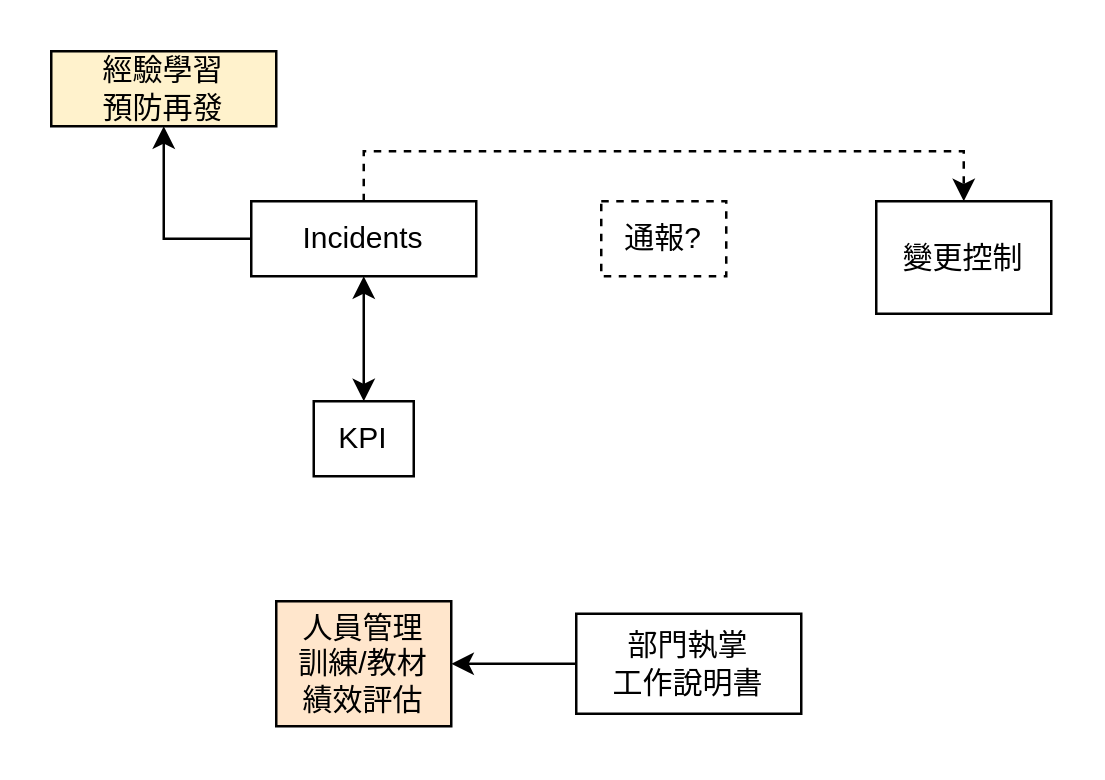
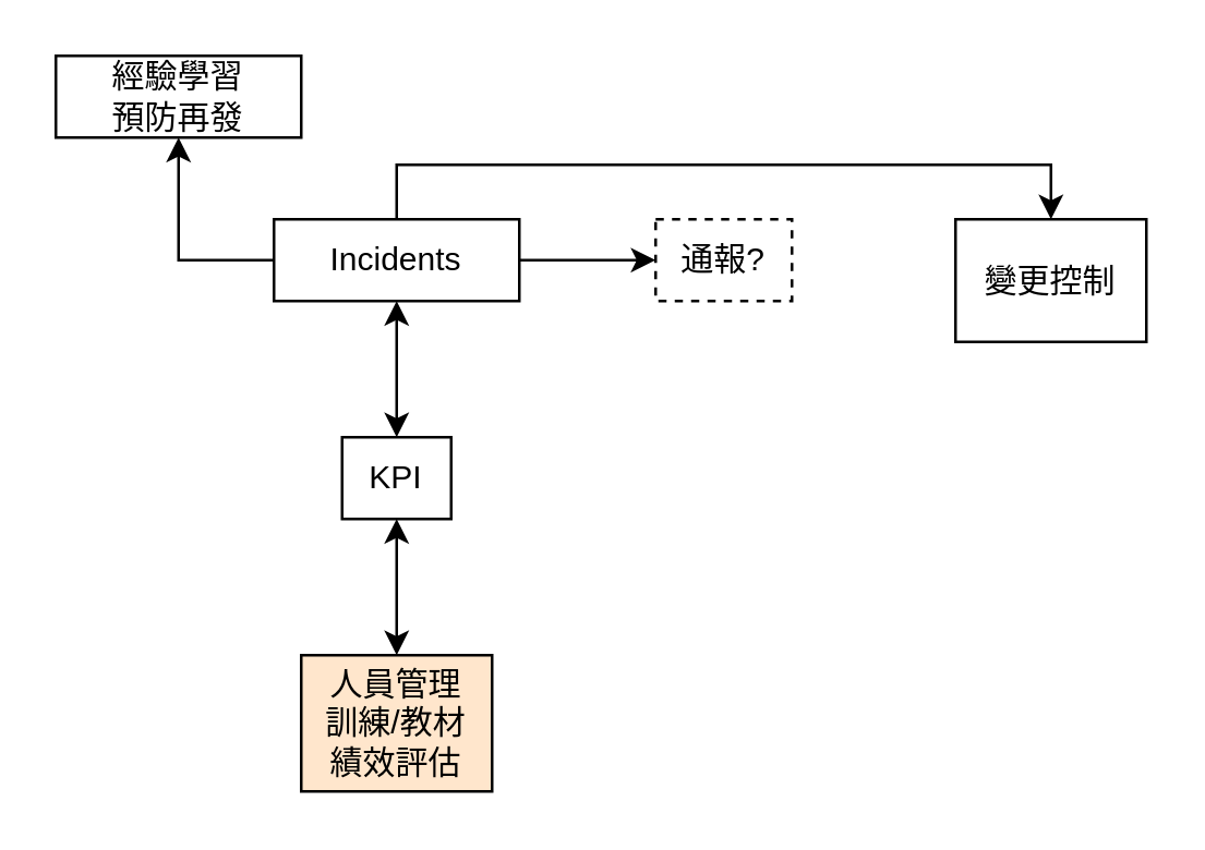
  <mxCell id="0" style=";html=1;" />
  <mxCell id="1" style=";html=1;" parent="0" />
  <mxCell id="2" style="edgeStyle=orthogonalEdgeStyle;rounded=0;orthogonalLoop=1;jettySize=auto;html=1;entryX=0.5;entryY=1;entryDx=0;entryDy=0;" edge="1" parent="1" source="6" target="7"><mxGeometry relative="1" as="geometry"><Array as="points"><mxPoint x="65" y="95" /></Array></mxGeometry></mxCell>
+ <mxCell id="3" style="edgeStyle=orthogonalEdgeStyle;rounded=0;orthogonalLoop=1;jettySize=auto;html=1;entryX=0;entryY=0.5;entryDx=0;entryDy=0;" edge="1" parent="1" source="6" target="8"><mxGeometry relative="1" as="geometry" /></mxCell>
  <mxCell id="4" style="edgeStyle=orthogonalEdgeStyle;rounded=0;orthogonalLoop=1;jettySize=auto;html=1;entryX=0.5;entryY=0;entryDx=0;entryDy=0;startArrow=classic;startFill=1;" edge="1" parent="1" source="6" target="10"><mxGeometry relative="1" as="geometry" /></mxCell>
- <mxCell id="5" style="edgeStyle=orthogonalEdgeStyle;rounded=0;orthogonalLoop=1;jettySize=auto;html=1;entryX=0.5;entryY=0;entryDx=0;entryDy=0;startArrow=none;startFill=0;dashed=1;" edge="1" parent="1" source="6" target="14"><mxGeometry relative="1" as="geometry"><Array as="points"><mxPoint x="145" y="60" /><mxPoint x="385" y="60" /></Array></mxGeometry></mxCell>
+ <mxCell id="5" style="edgeStyle=orthogonalEdgeStyle;rounded=0;orthogonalLoop=1;jettySize=auto;html=1;entryX=0.5;entryY=0;entryDx=0;entryDy=0;startArrow=none;startFill=0;" edge="1" parent="1" source="6" target="14"><mxGeometry relative="1" as="geometry"><Array as="points"><mxPoint x="145" y="60" /><mxPoint x="385" y="60" /></Array></mxGeometry></mxCell>
  <mxCell id="6" value="Incidents" style="rounded=0;whiteSpace=wrap;html=1;" vertex="1" parent="1"><mxGeometry x="100" y="80" width="90" height="30" as="geometry" /></mxCell>
- <mxCell id="7" value="經驗學習&lt;br&gt;預防再發" style="rounded=0;whiteSpace=wrap;html=1;fillColor=#fff2cc;" vertex="1" parent="1"><mxGeometry x="20" y="20" width="90" height="30" as="geometry" /></mxCell>
+ <mxCell id="7" value="經驗學習&lt;br&gt;預防再發" style="rounded=0;whiteSpace=wrap;html=1;" vertex="1" parent="1"><mxGeometry x="20" y="20" width="90" height="30" as="geometry" /></mxCell>
  <mxCell id="8" value="通報?" style="rounded=0;whiteSpace=wrap;html=1;dashed=1;" vertex="1" parent="1"><mxGeometry x="240" y="80" width="50" height="30" as="geometry" /></mxCell>
+ <mxCell id="9" style="edgeStyle=orthogonalEdgeStyle;rounded=0;orthogonalLoop=1;jettySize=auto;html=1;entryX=0.5;entryY=0;entryDx=0;entryDy=0;startArrow=classic;startFill=1;" edge="1" parent="1" source="10" target="11"><mxGeometry relative="1" as="geometry" /></mxCell>
  <mxCell id="10" value="KPI" style="rounded=0;whiteSpace=wrap;html=1;" vertex="1" parent="1"><mxGeometry x="125" y="160" width="40" height="30" as="geometry" /></mxCell>
  <mxCell id="11" value="人員管理&lt;br&gt;訓練/教材&lt;br&gt;績效評估" style="rounded=0;whiteSpace=wrap;html=1;fillColor=#ffe6cc;" vertex="1" parent="1"><mxGeometry x="110" y="240" width="70" height="50" as="geometry" /></mxCell>
- <mxCell id="12" value="" style="edgeStyle=orthogonalEdgeStyle;rounded=0;orthogonalLoop=1;jettySize=auto;html=1;startArrow=none;startFill=0;" edge="1" parent="1" source="13" target="11"><mxGeometry relative="1" as="geometry" /></mxCell>
- <mxCell id="13" value="部門執掌&lt;br&gt;工作說明書" style="rounded=0;whiteSpace=wrap;html=1;" vertex="1" parent="1"><mxGeometry x="230" y="245" width="90" height="40" as="geometry" /></mxCell>
  <mxCell id="14" value="變更控制" style="rounded=0;whiteSpace=wrap;html=1;" vertex="1" parent="1"><mxGeometry x="350" y="80" width="70" height="45" as="geometry" /></mxCell>
